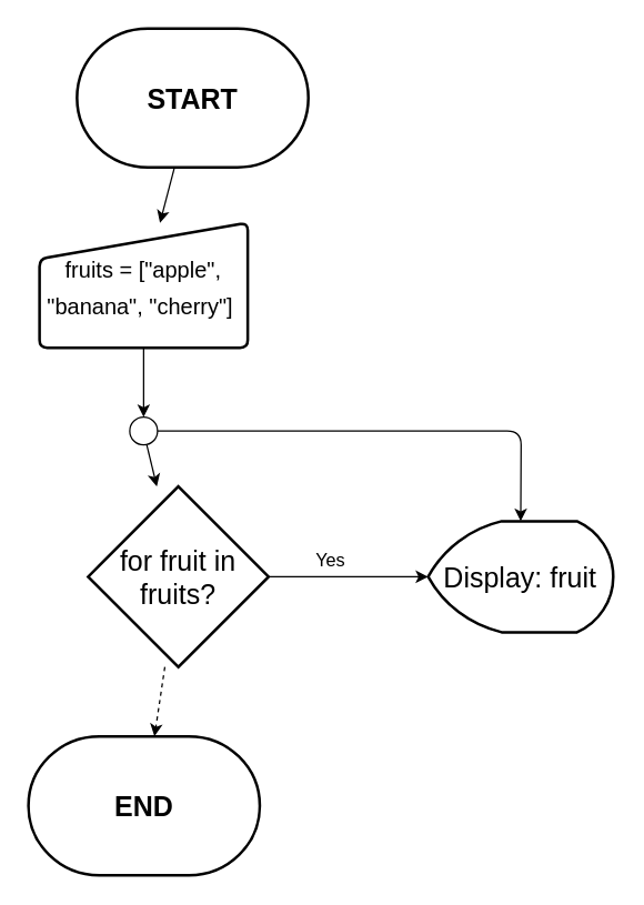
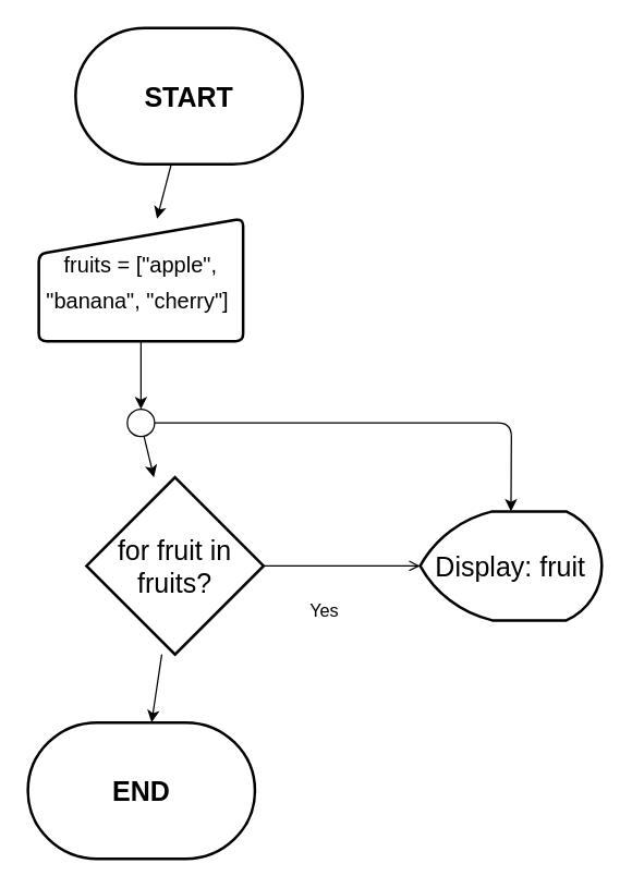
  <mxCell id="0" />
  <mxCell id="1" parent="0" />
  <mxCell id="2" value="" style="edgeStyle=none;html=1;fontSize=20;" edge="1" parent="1" source="3" target="5"><mxGeometry relative="1" as="geometry" /></mxCell>
  <mxCell id="3" value="&lt;font size=&quot;1&quot; style=&quot;&quot;&gt;&lt;b style=&quot;font-size: 20px;&quot;&gt;START&lt;/b&gt;&lt;/font&gt;" style="strokeWidth=2;html=1;shape=mxgraph.flowchart.terminator;whiteSpace=wrap;" vertex="1" parent="1"><mxGeometry x="55" y="20" width="166.67" height="100" as="geometry" /></mxCell>
  <mxCell id="4" value="" style="edgeStyle=none;html=1;fontSize=13;" edge="1" parent="1" source="5" target="14"><mxGeometry relative="1" as="geometry" /></mxCell>
  <mxCell id="5" value="&lt;font style=&quot;font-size: 16px;&quot;&gt;fruits = [&quot;apple&quot;, &quot;banana&quot;, &quot;cherry&quot;]&amp;nbsp;&lt;/font&gt;" style="html=1;strokeWidth=2;shape=manualInput;whiteSpace=wrap;rounded=1;size=26;arcSize=11;fontSize=21;" vertex="1" parent="1"><mxGeometry x="28" y="160" width="150" height="90" as="geometry" /></mxCell>
- <mxCell id="6" value="" style="edgeStyle=none;html=1;fontSize=20;entryX=0;entryY=0.5;entryDx=0;entryDy=0;entryPerimeter=0;" edge="1" parent="1" source="8" target="10"><mxGeometry relative="1" as="geometry"><mxPoint x="273" y="415" as="targetPoint" /></mxGeometry></mxCell>
- <mxCell id="7" value="" style="edgeStyle=none;html=1;fontSize=20;dashed=1;" edge="1" parent="1" source="8" target="9"><mxGeometry relative="1" as="geometry" /></mxCell>
+ <mxCell id="6" value="" style="edgeStyle=none;html=1;fontSize=20;entryX=0;entryY=0.5;entryDx=0;entryDy=0;entryPerimeter=0;endArrow=open;" edge="1" parent="1" source="8" target="10"><mxGeometry relative="1" as="geometry"><mxPoint x="273" y="415" as="targetPoint" /></mxGeometry></mxCell>
+ <mxCell id="7" value="" style="edgeStyle=none;html=1;fontSize=20;" edge="1" parent="1" source="8" target="9"><mxGeometry relative="1" as="geometry" /></mxCell>
  <mxCell id="8" value="for fruit in fruits?" style="strokeWidth=2;html=1;shape=mxgraph.flowchart.decision;whiteSpace=wrap;fontSize=20;" vertex="1" parent="1"><mxGeometry x="63" y="350" width="130" height="130" as="geometry" /></mxCell>
  <mxCell id="9" value="&lt;span style=&quot;font-size: 20px;&quot;&gt;&lt;b&gt;END&lt;/b&gt;&lt;/span&gt;" style="strokeWidth=2;html=1;shape=mxgraph.flowchart.terminator;whiteSpace=wrap;" vertex="1" parent="1"><mxGeometry x="20" y="530" width="166.67" height="100" as="geometry" /></mxCell>
  <mxCell id="10" value="Display: fruit" style="strokeWidth=2;html=1;shape=mxgraph.flowchart.display;whiteSpace=wrap;fontSize=20;" vertex="1" parent="1"><mxGeometry x="308" y="375" width="133.33" height="80" as="geometry" /></mxCell>
- <mxCell id="11" value="&lt;font style=&quot;font-size: 13px;&quot;&gt;Yes&lt;/font&gt;" style="text;html=1;strokeColor=none;fillColor=none;align=center;verticalAlign=middle;whiteSpace=wrap;rounded=0;fontSize=20;" vertex="1" parent="1"><mxGeometry x="218" y="390" width="40" height="20" as="geometry" /></mxCell>
+ <mxCell id="11" value="&lt;font style=&quot;font-size: 13px;&quot;&gt;Yes&lt;/font&gt;" style="text;html=1;strokeColor=none;fillColor=none;align=center;verticalAlign=middle;whiteSpace=wrap;rounded=0;fontSize=20;" vertex="1" parent="1"><mxGeometry x="218" y="435" width="40" height="20" as="geometry" /></mxCell>
  <mxCell id="12" value="" style="edgeStyle=none;html=1;fontSize=13;" edge="1" parent="1" source="14" target="8"><mxGeometry relative="1" as="geometry" /></mxCell>
  <mxCell id="13" style="edgeStyle=none;html=1;exitX=1;exitY=0.5;exitDx=0;exitDy=0;entryX=0.5;entryY=0;entryDx=0;entryDy=0;entryPerimeter=0;fontSize=13;" edge="1" parent="1" source="14" target="10"><mxGeometry relative="1" as="geometry"><Array as="points"><mxPoint x="375" y="310" /></Array></mxGeometry></mxCell>
  <mxCell id="14" value="" style="ellipse;whiteSpace=wrap;html=1;aspect=fixed;fontSize=13;" vertex="1" parent="1"><mxGeometry x="93" y="300" width="20" height="20" as="geometry" /></mxCell>
